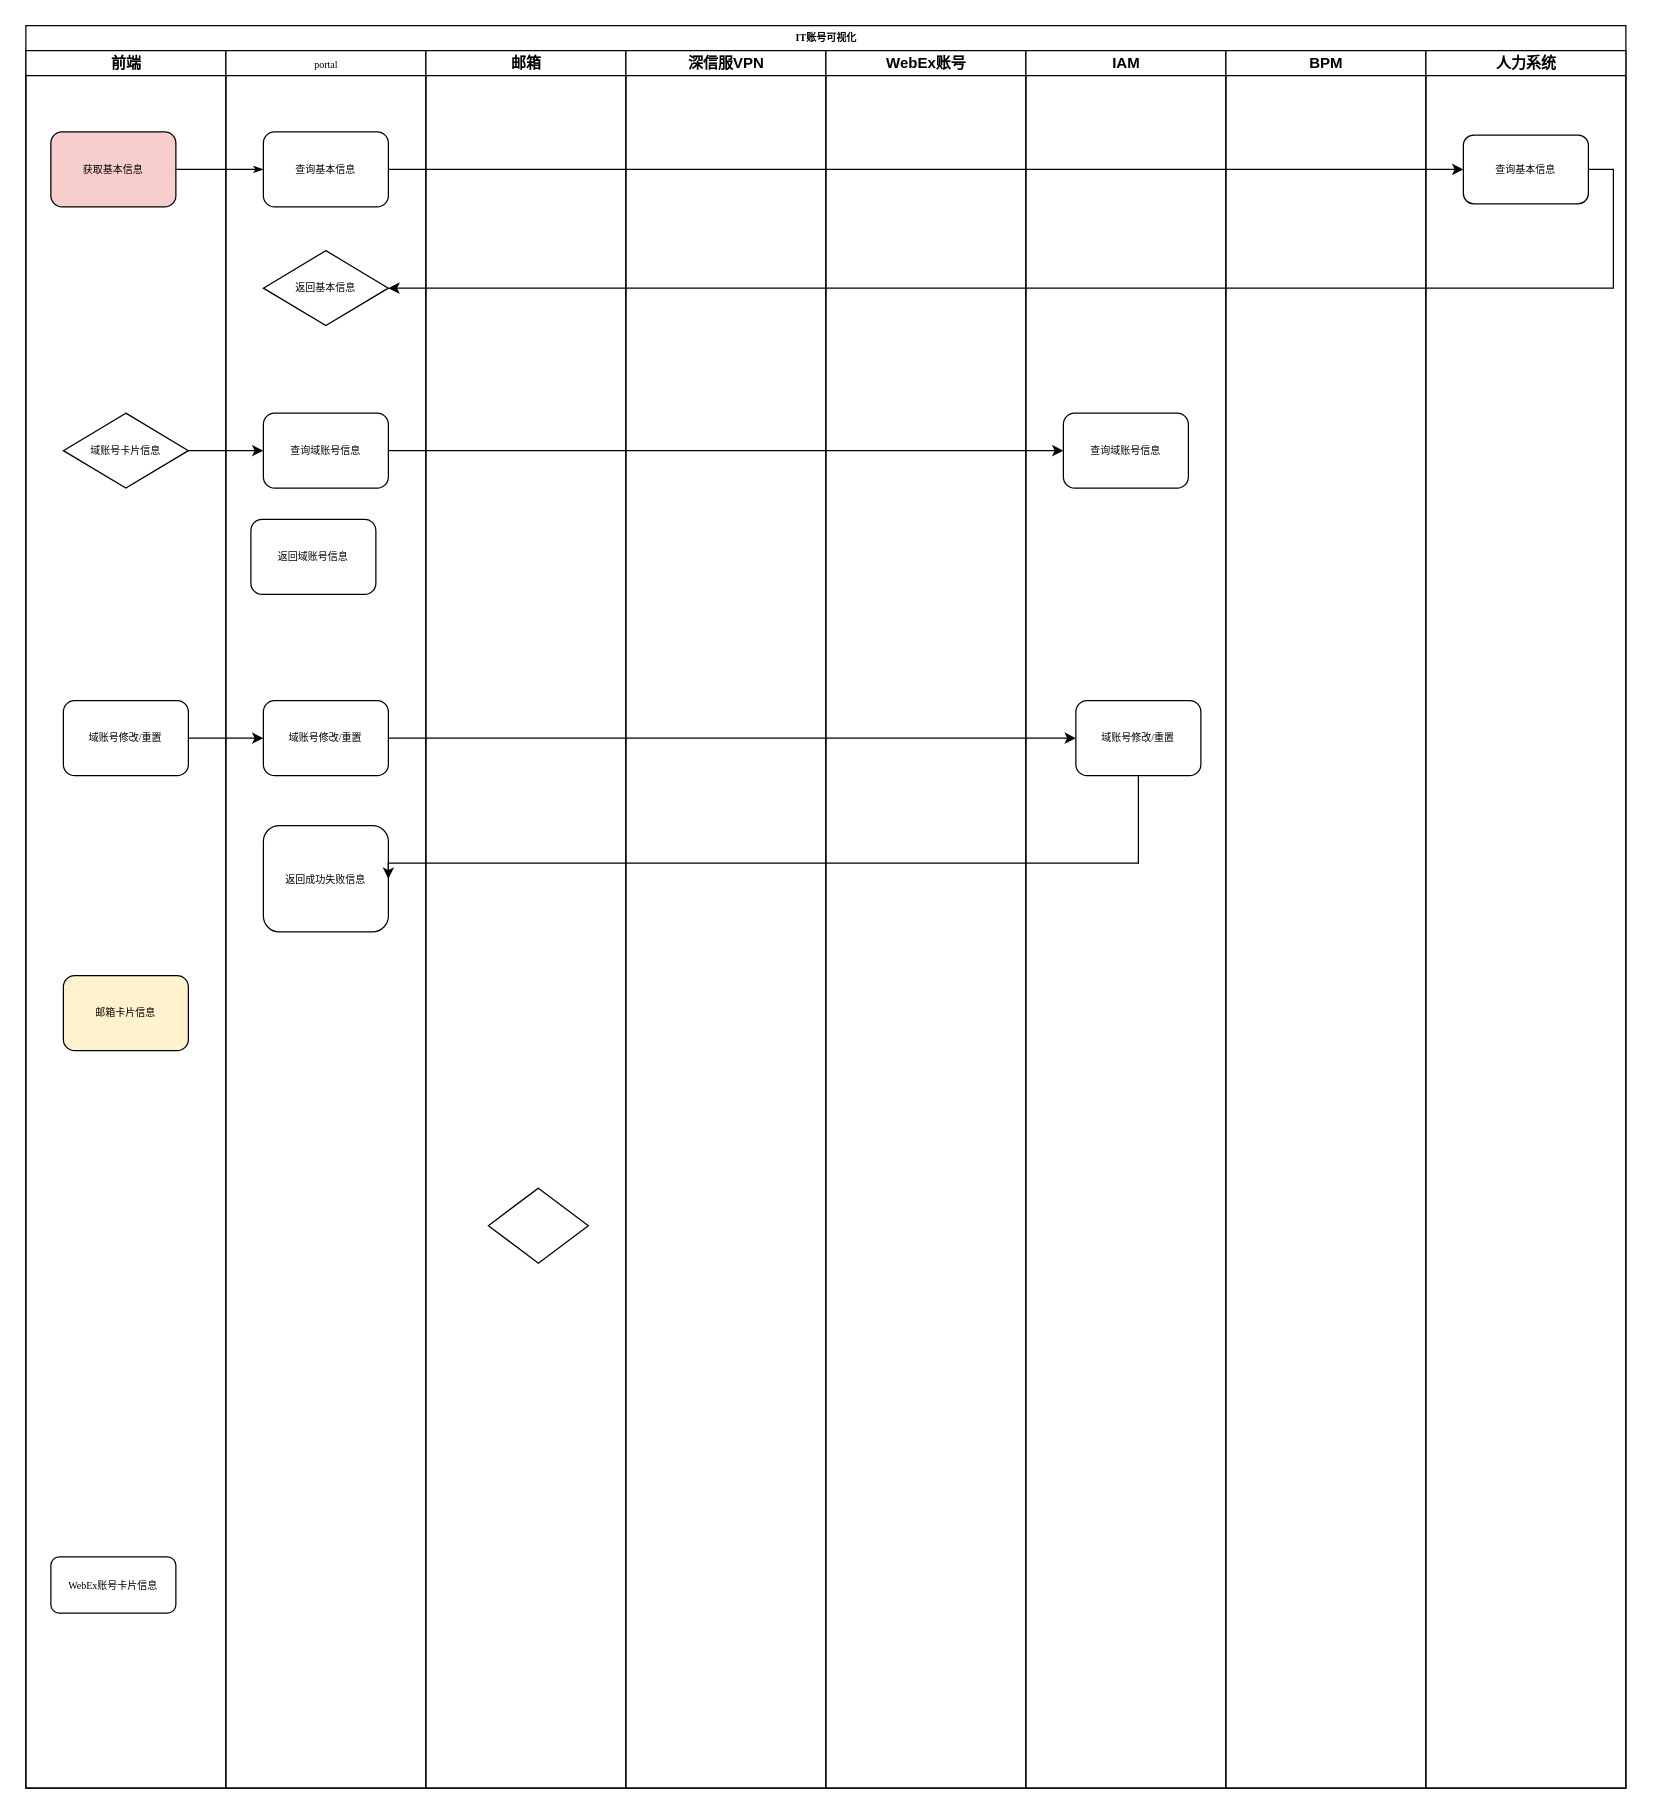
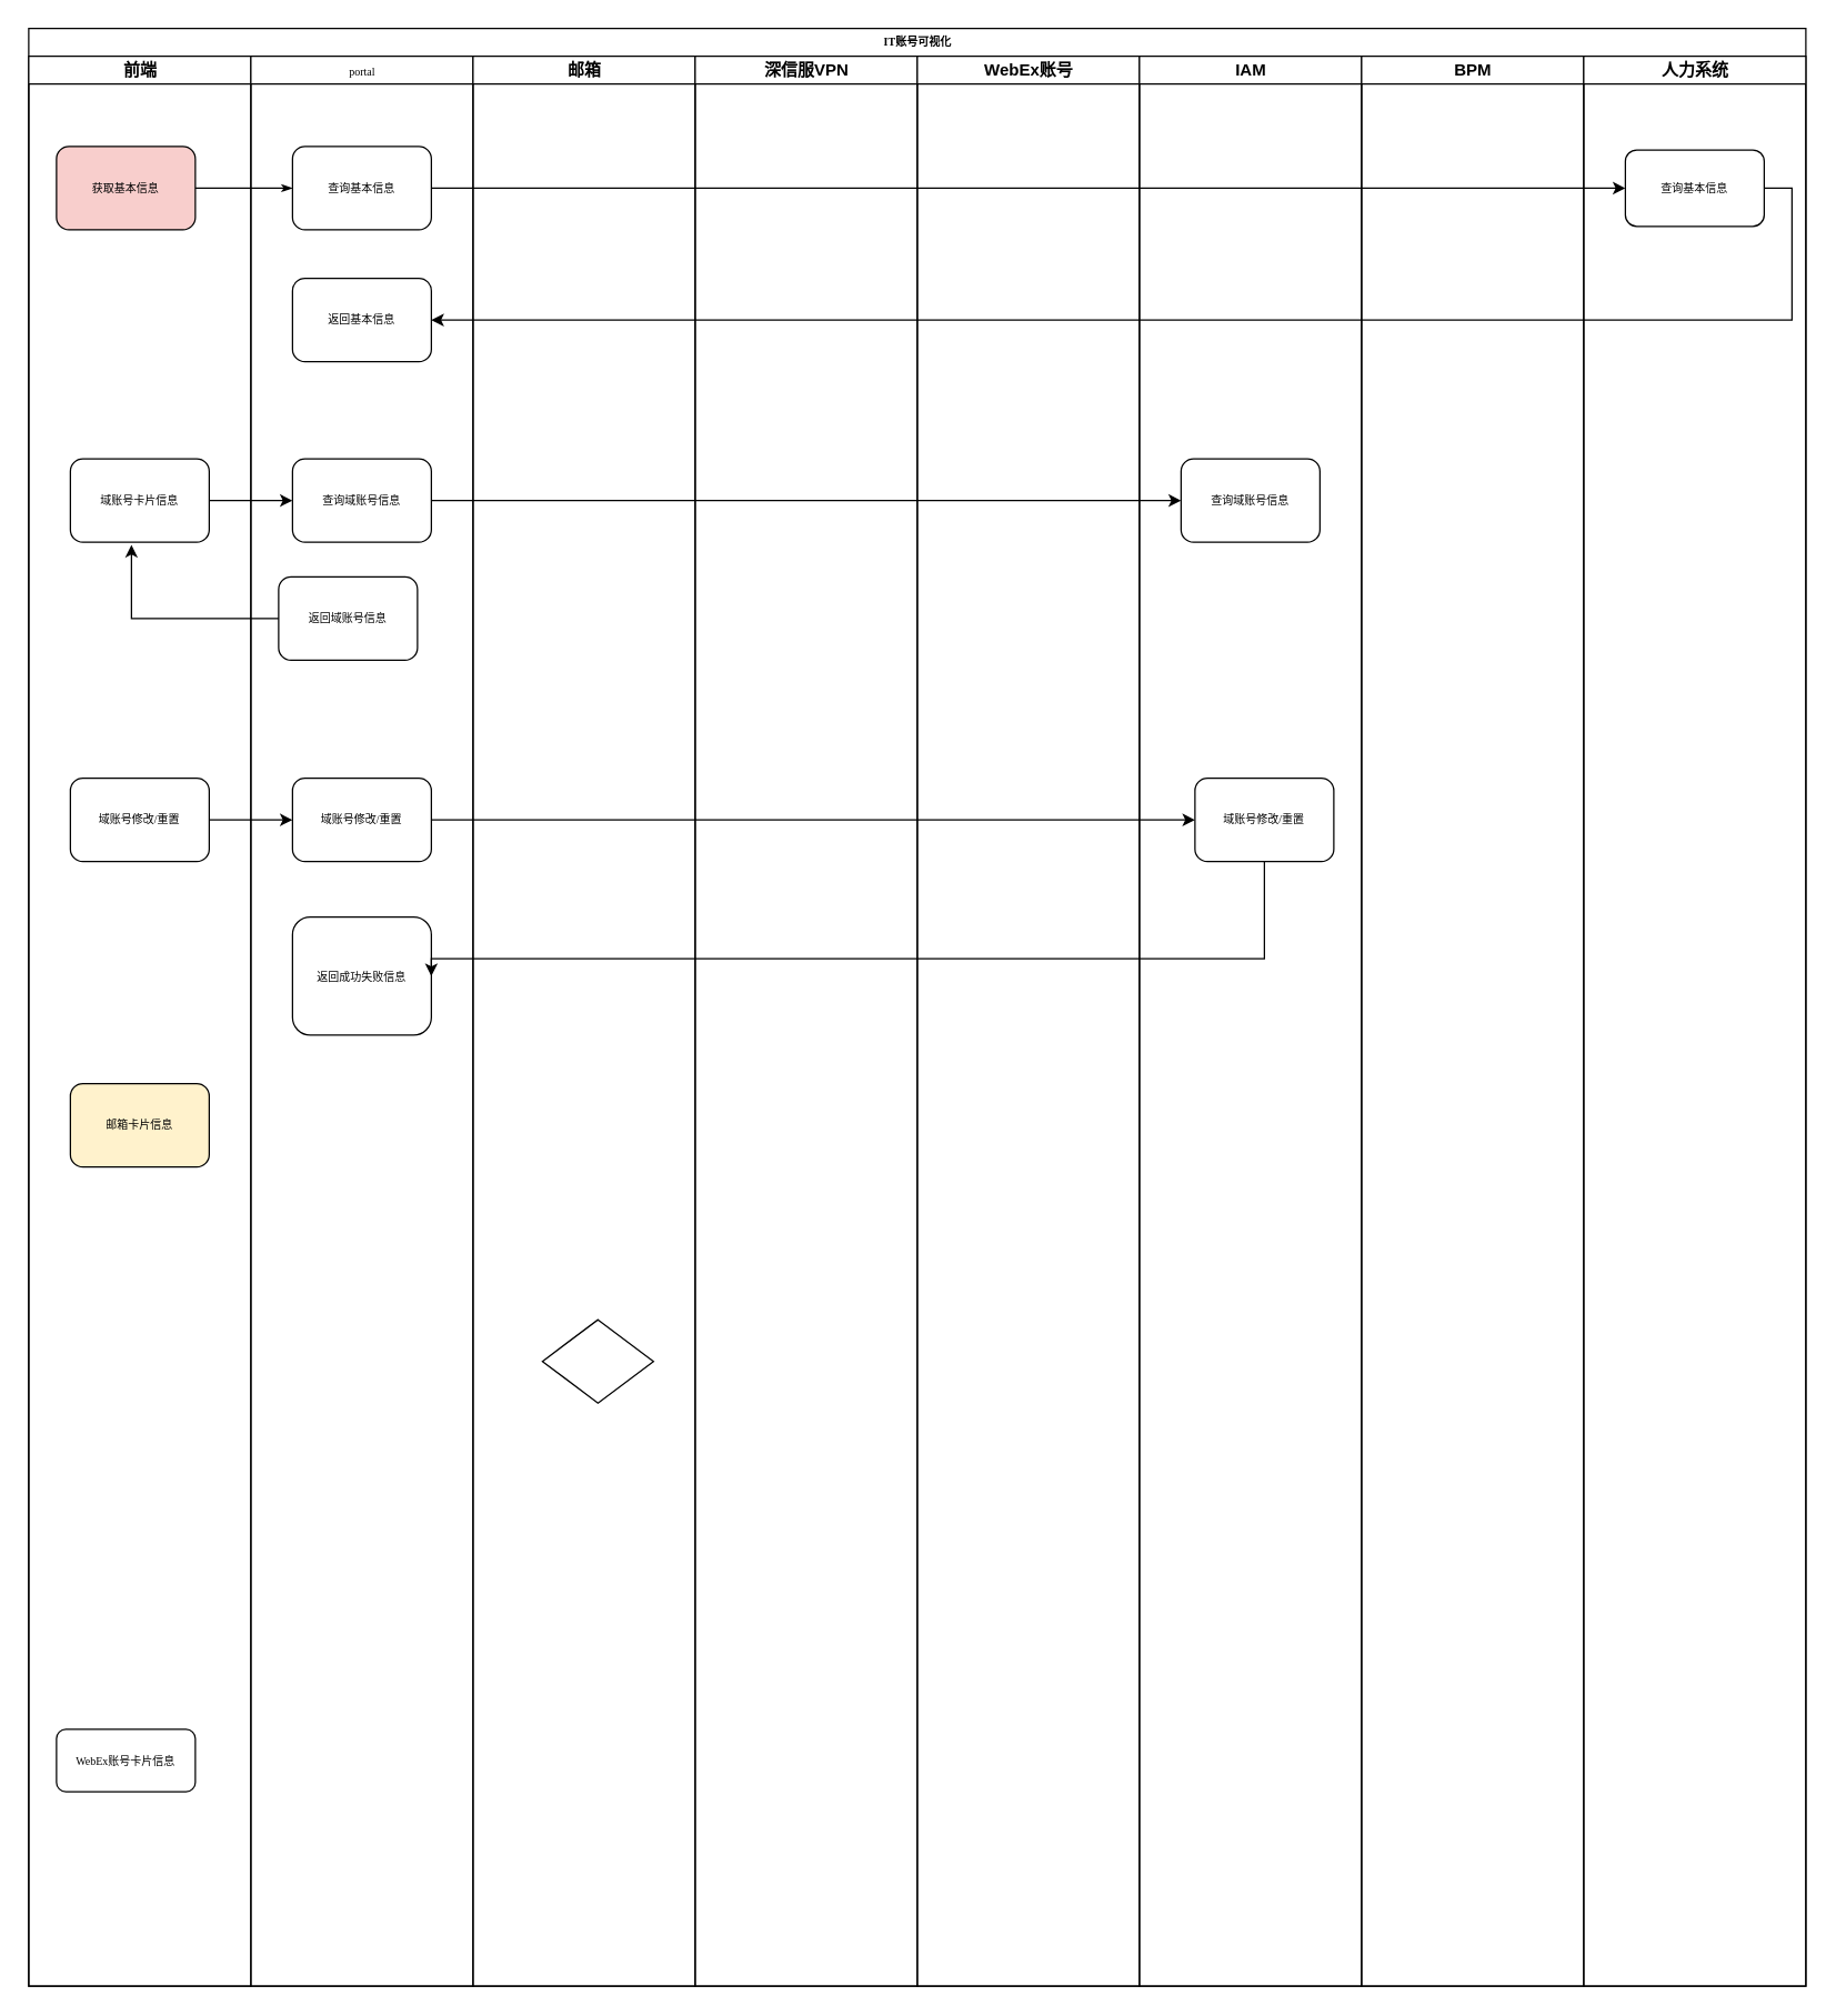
  <mxCell id="0" />
  <mxCell id="1" parent="0" />
  <mxCell id="2" value="IT账号可视化" style="swimlane;html=1;childLayout=stackLayout;startSize=20;rounded=0;shadow=0;labelBackgroundColor=none;strokeWidth=1;fontFamily=Verdana;fontSize=8;align=center;" parent="1" vertex="1"><mxGeometry x="20" y="20" width="1280" height="1410" as="geometry" /></mxCell>
  <mxCell id="3" style="edgeStyle=orthogonalEdgeStyle;rounded=1;html=1;labelBackgroundColor=none;startArrow=none;startFill=0;startSize=5;endArrow=classicThin;endFill=1;endSize=5;jettySize=auto;orthogonalLoop=1;strokeWidth=1;fontFamily=Verdana;fontSize=8" parent="2" source="5" target="11" edge="1"><mxGeometry relative="1" as="geometry" /></mxCell>
  <mxCell id="4" value="前端" style="swimlane;html=1;startSize=20;" parent="2" vertex="1"><mxGeometry y="20" width="160" height="1390" as="geometry" /></mxCell>
  <mxCell id="5" value="获取基本信息" style="rounded=1;whiteSpace=wrap;html=1;shadow=0;labelBackgroundColor=none;strokeWidth=1;fontFamily=Verdana;fontSize=8;align=center;fillColor=#f8cecc;" parent="4" vertex="1"><mxGeometry x="20" y="65" width="100" height="60" as="geometry" /></mxCell>
- <mxCell id="6" value="域账号卡片信息" style="rhombus;whiteSpace=wrap;html=1;shadow=0;labelBackgroundColor=none;strokeWidth=1;fontFamily=Verdana;fontSize=8;align=center;" vertex="1" parent="4"><mxGeometry x="30" y="290" width="100" height="60" as="geometry" /></mxCell>
+ <mxCell id="6" value="域账号卡片信息" style="rounded=1;whiteSpace=wrap;html=1;shadow=0;labelBackgroundColor=none;strokeWidth=1;fontFamily=Verdana;fontSize=8;align=center;" vertex="1" parent="4"><mxGeometry x="30" y="290" width="100" height="60" as="geometry" /></mxCell>
  <mxCell id="7" value="邮箱卡片信息" style="rounded=1;whiteSpace=wrap;html=1;shadow=0;labelBackgroundColor=none;strokeWidth=1;fontFamily=Verdana;fontSize=8;align=center;fillColor=#fff2cc;" vertex="1" parent="4"><mxGeometry x="30" y="740" width="100" height="60" as="geometry" /></mxCell>
  <mxCell id="8" value="WebEx账号卡片信息" style="rounded=1;whiteSpace=wrap;html=1;shadow=0;labelBackgroundColor=none;strokeWidth=1;fontFamily=Verdana;fontSize=8;align=center;" vertex="1" parent="4"><mxGeometry x="20" y="1205" width="100" height="45" as="geometry" /></mxCell>
  <mxCell id="9" value="域账号修改/重置" style="rounded=1;whiteSpace=wrap;html=1;shadow=0;labelBackgroundColor=none;strokeWidth=1;fontFamily=Verdana;fontSize=8;align=center;" vertex="1" parent="4"><mxGeometry x="30" y="520" width="100" height="60" as="geometry" /></mxCell>
  <mxCell id="10" value="&lt;span style=&quot;font-family: &amp;#34;verdana&amp;#34; ; font-size: 8px ; font-weight: 400&quot;&gt;portal&lt;/span&gt;" style="swimlane;html=1;startSize=20;" parent="2" vertex="1"><mxGeometry x="160" y="20" width="160" height="1390" as="geometry" /></mxCell>
  <mxCell id="11" value="&lt;span&gt;查询基本信息&lt;/span&gt;" style="rounded=1;whiteSpace=wrap;html=1;shadow=0;labelBackgroundColor=none;strokeWidth=1;fontFamily=Verdana;fontSize=8;align=center;" parent="10" vertex="1"><mxGeometry x="30" y="65" width="100" height="60" as="geometry" /></mxCell>
- <mxCell id="12" value="返回基本信息" style="rhombus;whiteSpace=wrap;html=1;shadow=0;labelBackgroundColor=none;strokeWidth=1;fontFamily=Verdana;fontSize=8;align=center;" parent="10" vertex="1"><mxGeometry x="30" y="160" width="100" height="60" as="geometry" /></mxCell>
+ <mxCell id="12" value="返回基本信息" style="rounded=1;whiteSpace=wrap;html=1;shadow=0;labelBackgroundColor=none;strokeWidth=1;fontFamily=Verdana;fontSize=8;align=center;" parent="10" vertex="1"><mxGeometry x="30" y="160" width="100" height="60" as="geometry" /></mxCell>
  <mxCell id="13" value="&lt;span&gt;查询域账号信息&lt;/span&gt;" style="rounded=1;whiteSpace=wrap;html=1;shadow=0;labelBackgroundColor=none;strokeWidth=1;fontFamily=Verdana;fontSize=8;align=center;" vertex="1" parent="10"><mxGeometry x="30" y="290" width="100" height="60" as="geometry" /></mxCell>
  <mxCell id="14" value="&lt;span&gt;返回域账号信息&lt;/span&gt;" style="rounded=1;whiteSpace=wrap;html=1;shadow=0;labelBackgroundColor=none;strokeWidth=1;fontFamily=Verdana;fontSize=8;align=center;" vertex="1" parent="10"><mxGeometry x="20" y="375" width="100" height="60" as="geometry" /></mxCell>
  <mxCell id="15" value="域账号修改/重置" style="rounded=1;whiteSpace=wrap;html=1;shadow=0;labelBackgroundColor=none;strokeWidth=1;fontFamily=Verdana;fontSize=8;align=center;" vertex="1" parent="10"><mxGeometry x="30" y="520" width="100" height="60" as="geometry" /></mxCell>
  <mxCell id="16" value="&lt;span&gt;返回成功失败信息&lt;/span&gt;" style="rounded=1;whiteSpace=wrap;html=1;shadow=0;labelBackgroundColor=none;strokeWidth=1;fontFamily=Verdana;fontSize=8;align=center;" vertex="1" parent="10"><mxGeometry x="30" y="620" width="100" height="85" as="geometry" /></mxCell>
  <mxCell id="17" value="邮箱" style="swimlane;html=1;startSize=20;" parent="2" vertex="1"><mxGeometry x="320" y="20" width="160" height="1390" as="geometry" /></mxCell>
  <mxCell id="18" value="" style="rhombus;whiteSpace=wrap;html=1;rounded=0;shadow=0;labelBackgroundColor=none;strokeWidth=1;fontFamily=Verdana;fontSize=8;align=center;" parent="17" vertex="1"><mxGeometry x="50" y="910" width="80" height="60" as="geometry" /></mxCell>
  <mxCell id="19" value="深信服VPN" style="swimlane;html=1;startSize=20;" parent="2" vertex="1"><mxGeometry x="480" y="20" width="160" height="1390" as="geometry" /></mxCell>
  <mxCell id="20" value="WebEx账号" style="swimlane;html=1;startSize=20;" vertex="1" parent="2"><mxGeometry x="640" y="20" width="160" height="1390" as="geometry" /></mxCell>
  <mxCell id="21" value="IAM" style="swimlane;html=1;startSize=20;" vertex="1" parent="2"><mxGeometry x="800" y="20" width="160" height="1390" as="geometry" /></mxCell>
  <mxCell id="22" value="&lt;span&gt;查询域账号信息&lt;/span&gt;" style="rounded=1;whiteSpace=wrap;html=1;shadow=0;labelBackgroundColor=none;strokeWidth=1;fontFamily=Verdana;fontSize=8;align=center;" vertex="1" parent="21"><mxGeometry x="30" y="290" width="100" height="60" as="geometry" /></mxCell>
  <mxCell id="23" value="域账号修改/重置" style="rounded=1;whiteSpace=wrap;html=1;shadow=0;labelBackgroundColor=none;strokeWidth=1;fontFamily=Verdana;fontSize=8;align=center;" vertex="1" parent="21"><mxGeometry x="40" y="520" width="100" height="60" as="geometry" /></mxCell>
  <mxCell id="24" value="BPM" style="swimlane;html=1;startSize=20;" vertex="1" parent="2"><mxGeometry x="960" y="20" width="160" height="1390" as="geometry" /></mxCell>
  <mxCell id="25" value="人力系统" style="swimlane;html=1;startSize=20;" vertex="1" parent="2"><mxGeometry x="1120" y="20" width="160" height="1390" as="geometry" /></mxCell>
  <mxCell id="26" value="&lt;span&gt;查询基本信息&lt;/span&gt;" style="rounded=1;whiteSpace=wrap;html=1;shadow=0;labelBackgroundColor=none;strokeWidth=1;fontFamily=Verdana;fontSize=8;align=center;" vertex="1" parent="25"><mxGeometry x="30" y="67.5" width="100" height="55" as="geometry" /></mxCell>
  <mxCell id="27" style="edgeStyle=orthogonalEdgeStyle;rounded=0;orthogonalLoop=1;jettySize=auto;html=1;entryX=0;entryY=0.5;entryDx=0;entryDy=0;" edge="1" parent="2" source="11" target="26"><mxGeometry relative="1" as="geometry"><mxPoint x="1230" y="120" as="targetPoint" /></mxGeometry></mxCell>
  <mxCell id="28" style="edgeStyle=orthogonalEdgeStyle;rounded=0;orthogonalLoop=1;jettySize=auto;html=1;entryX=1;entryY=0.5;entryDx=0;entryDy=0;" edge="1" parent="2" source="26" target="12"><mxGeometry relative="1" as="geometry"><mxPoint x="320" y="210" as="targetPoint" /><Array as="points"><mxPoint x="1270" y="115" /><mxPoint x="1270" y="210" /></Array></mxGeometry></mxCell>
+ <mxCell id="29" style="edgeStyle=orthogonalEdgeStyle;rounded=0;orthogonalLoop=1;jettySize=auto;html=1;entryX=0.44;entryY=1.033;entryDx=0;entryDy=0;entryPerimeter=0;" edge="1" parent="2" source="14" target="6"><mxGeometry relative="1" as="geometry" /></mxCell>
  <mxCell id="30" style="edgeStyle=orthogonalEdgeStyle;rounded=0;orthogonalLoop=1;jettySize=auto;html=1;entryX=0;entryY=0.5;entryDx=0;entryDy=0;" edge="1" parent="2" source="6" target="13"><mxGeometry relative="1" as="geometry" /></mxCell>
  <mxCell id="31" style="edgeStyle=orthogonalEdgeStyle;rounded=0;orthogonalLoop=1;jettySize=auto;html=1;" edge="1" parent="2" source="13" target="22"><mxGeometry relative="1" as="geometry" /></mxCell>
  <mxCell id="32" style="edgeStyle=orthogonalEdgeStyle;rounded=0;orthogonalLoop=1;jettySize=auto;html=1;entryX=0;entryY=0.5;entryDx=0;entryDy=0;" edge="1" parent="2" source="9" target="15"><mxGeometry relative="1" as="geometry" /></mxCell>
  <mxCell id="33" style="edgeStyle=orthogonalEdgeStyle;rounded=0;orthogonalLoop=1;jettySize=auto;html=1;entryX=0;entryY=0.5;entryDx=0;entryDy=0;" edge="1" parent="2" source="15" target="23"><mxGeometry relative="1" as="geometry" /></mxCell>
  <mxCell id="34" style="edgeStyle=orthogonalEdgeStyle;rounded=0;orthogonalLoop=1;jettySize=auto;html=1;entryX=1;entryY=0.5;entryDx=0;entryDy=0;" edge="1" parent="2" source="23" target="16"><mxGeometry relative="1" as="geometry"><Array as="points"><mxPoint x="890" y="670" /></Array></mxGeometry></mxCell>
